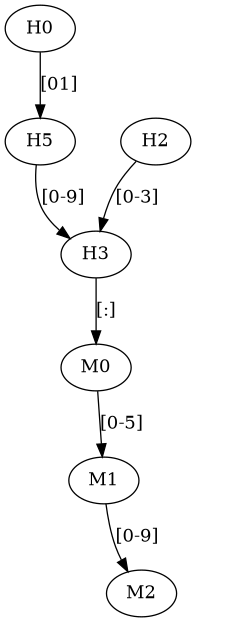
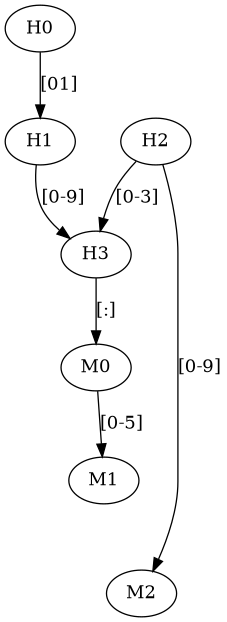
  digraph {
    H0
-   H1 [label=H5]
+   H1
    H3
    H2
    M0
    M1
    M2
    H0 -> H1 [label="[01]"]
    H1 -> H3 [label="[0-9]"]
    H3 -> M0 [label="[:]"]
    H2 -> H3 [label="[0-3]"]
    M0 -> M1 [label="[0-5]"]
-   M1 -> M2 [label="[0-9]"]
+   H2 -> M2 [label="[0-9]"]
  }
